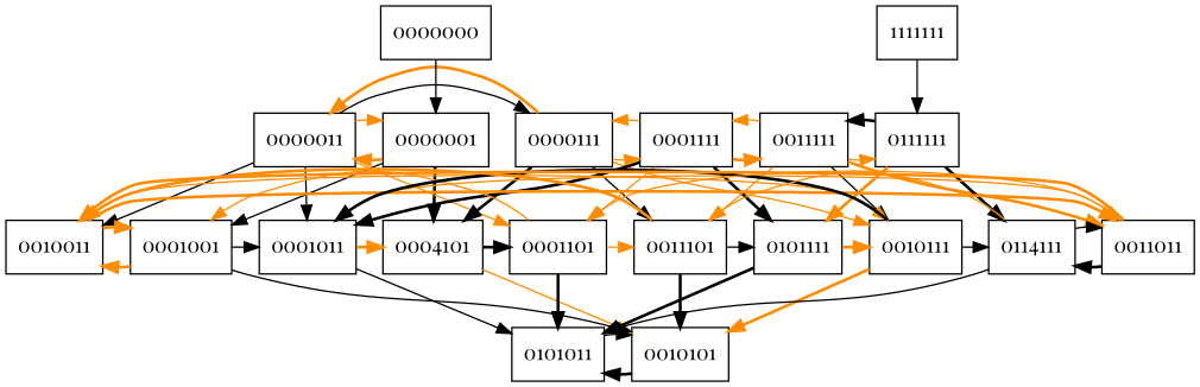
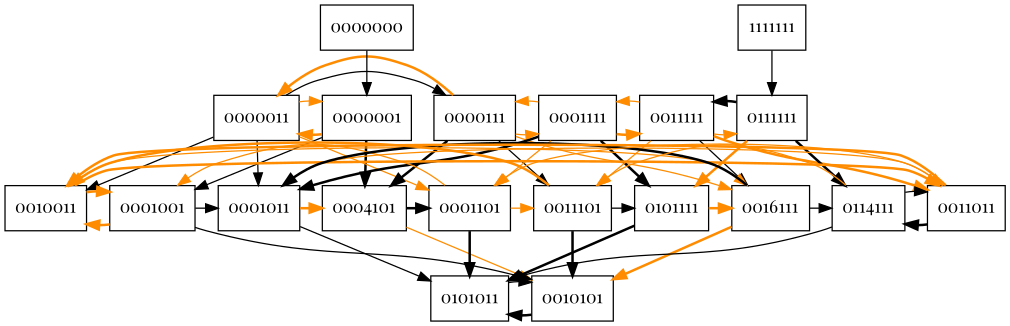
  digraph {
    fontname="Playfair Display"
    node [fontname="Playfair Display" shape=box]
    edge [color=darkorange fontname="Playfair Display" style=solid]
    0000001
    0000011
    0000111
    0001111
    0011111
    0111111
    0000000
    1111111
    n9 [label=0004101]
    0001001
    0001011
    0001101
    0010011
-   0010111
+   0010111 [label=0016111]
    0011011
    0011101
    0101111
    n18 [label=0114111]
    0010101
    0101011
    subgraph sub_1 {
      rank=same
      0000001
      0000011
      0000111
      0001111
      0011111
      0111111
    }
    subgraph sub_2 {
      rank=same
      0000000
      1111111
    }
    subgraph sub_3 {
      rank=same
      n9
      0001001
      0001011
      0001101
      0010011
      0010111
      0011011
      0011101
      0101111
      n18
    }
    subgraph sub_4 {
      rank=same
      0010101
      0101011
    }
    0000001 -> 0000011 [style=bold]
    0000001 -> n9 [color=black style=bold]
    0000001 -> 0001001 [color=black]
    0000011 -> 0000001
    0000011 -> 0000111 [color=black]
    0000011 -> 0001011 [color=black]
    0000011 -> 0001101
    0000011 -> 0010011 [color=black]
    0000111 -> 0000011 [style=bold]
    0000111 -> 0001111
    0000111 -> n9 [color=black style=bold]
    0000111 -> 0010111
    0000111 -> 0011101 [color=black]
    0001111 -> 0000111
    0001111 -> 0011111 [style=bold]
    0001111 -> 0001011 [color=black style=bold]
    0001111 -> 0001101
    0001111 -> 0101111 [color=black style=bold]
    0011111 -> 0001111
    0011111 -> 0111111
    0011111 -> 0010111 [color=black]
    0011111 -> 0011011 [style=bold]
    0011111 -> 0011101
    0111111 -> 0011111 [color=black style=bold]
    0111111 -> 0101111 [style=bold]
    0111111 -> n18 [color=black style=bold]
    0000000 -> 0000001 [color=black]
    1111111 -> 0111111 [color=black]
    n9 -> 0001101 [color=black style=bold]
    n9 -> 0010101
    0001001 -> 0001011 [color=black]
    0001001 -> 0010011 [style=bold]
    0001001 -> 0010101 [color=black]
    0001011 -> n9 [style=bold]
    0001011 -> 0011011
    0001011 -> 0101011 [color=black]
    0001101 -> 0001001
    0001101 -> 0011101
    0001101 -> 0101011 [color=black style=bold]
    0010011 -> 0001001 [style=bold]
    0010011 -> 0010111
    0010011 -> 0011011 [style=bold]
    0010111 -> 0001011 [color=black style=bold]
    0010111 -> n18 [color=black]
    0010111 -> 0010101 [style=bold]
    0011011 -> 0001101
    0011011 -> 0010011 [style=bold]
    0011011 -> n18 [color=black style=bold]
    0011101 -> 0010011 [style=bold]
    0011101 -> 0101111 [color=black]
    0011101 -> 0010101 [color=black style=bold]
    0101111 -> 0010111 [style=bold]
    0101111 -> 0101011 [color=black style=bold]
    n18 -> 0011011 [color=black]
    n18 -> 0011101
    n18 -> 0101011 [color=black]
    0010101 -> 0101011 [color=black style=bold]
    0101011 -> 0010101 [color=black]
  }
